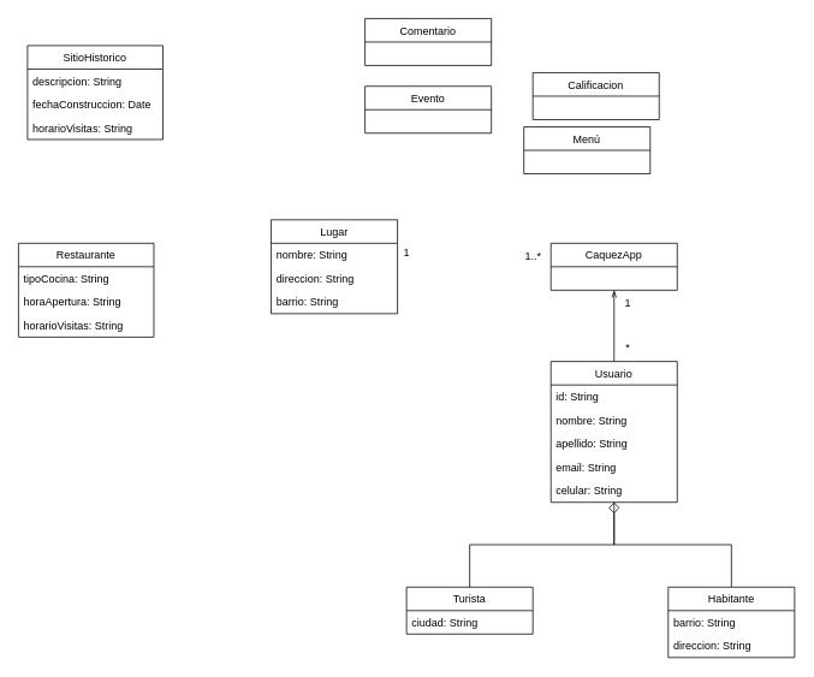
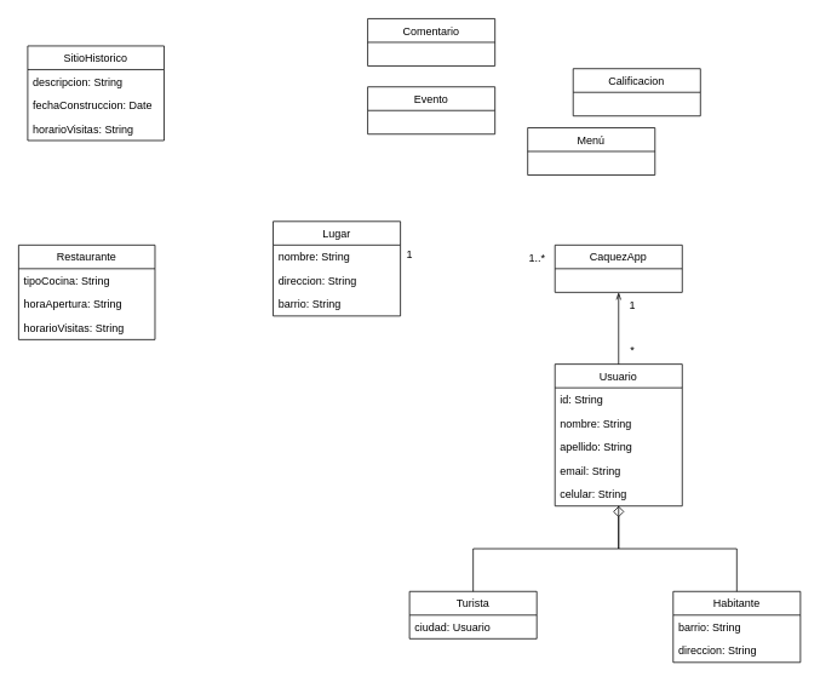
  <mxCell id="0" />
  <mxCell id="1" parent="0" />
  <mxCell id="2" value="CaquezApp" style="swimlane;fontStyle=0;childLayout=stackLayout;horizontal=1;startSize=26;fillColor=none;horizontalStack=0;resizeParent=1;resizeParentMax=0;resizeLast=0;collapsible=1;marginBottom=0;" vertex="1" parent="1"><mxGeometry x="610" y="269" width="140" height="52" as="geometry" /></mxCell>
  <mxCell id="3" style="edgeStyle=orthogonalEdgeStyle;rounded=0;orthogonalLoop=1;jettySize=auto;html=1;exitX=0.5;exitY=0;exitDx=0;exitDy=0;entryX=0.5;entryY=1;entryDx=0;entryDy=0;endArrow=openThin;endFill=0;" edge="1" parent="1" source="4" target="2"><mxGeometry relative="1" as="geometry" /></mxCell>
  <mxCell id="4" value="Usuario" style="swimlane;fontStyle=0;childLayout=stackLayout;horizontal=1;startSize=26;fillColor=none;horizontalStack=0;resizeParent=1;resizeParentMax=0;resizeLast=0;collapsible=1;marginBottom=0;" vertex="1" parent="1"><mxGeometry x="610" y="400" width="140" height="156" as="geometry" /></mxCell>
  <mxCell id="5" value="id: String" style="text;strokeColor=none;fillColor=none;align=left;verticalAlign=top;spacingLeft=4;spacingRight=4;overflow=hidden;rotatable=0;points=[[0,0.5],[1,0.5]];portConstraint=eastwest;" vertex="1" parent="4"><mxGeometry y="26" width="140" height="26" as="geometry" /></mxCell>
  <mxCell id="6" value="nombre: String" style="text;strokeColor=none;fillColor=none;align=left;verticalAlign=top;spacingLeft=4;spacingRight=4;overflow=hidden;rotatable=0;points=[[0,0.5],[1,0.5]];portConstraint=eastwest;" vertex="1" parent="4"><mxGeometry y="52" width="140" height="26" as="geometry" /></mxCell>
  <mxCell id="7" value="apellido: String" style="text;strokeColor=none;fillColor=none;align=left;verticalAlign=top;spacingLeft=4;spacingRight=4;overflow=hidden;rotatable=0;points=[[0,0.5],[1,0.5]];portConstraint=eastwest;" vertex="1" parent="4"><mxGeometry y="78" width="140" height="26" as="geometry" /></mxCell>
  <mxCell id="8" value="email: String" style="text;strokeColor=none;fillColor=none;align=left;verticalAlign=top;spacingLeft=4;spacingRight=4;overflow=hidden;rotatable=0;points=[[0,0.5],[1,0.5]];portConstraint=eastwest;" vertex="1" parent="4"><mxGeometry y="104" width="140" height="26" as="geometry" /></mxCell>
  <mxCell id="9" value="celular: String" style="text;strokeColor=none;fillColor=none;align=left;verticalAlign=top;spacingLeft=4;spacingRight=4;overflow=hidden;rotatable=0;points=[[0,0.5],[1,0.5]];portConstraint=eastwest;" vertex="1" parent="4"><mxGeometry y="130" width="140" height="26" as="geometry" /></mxCell>
  <mxCell id="10" style="endArrow=diamond;endSize=10;endFill=0;shadow=0;strokeWidth=1;rounded=0;edgeStyle=elbowEdgeStyle;elbow=vertical;exitX=0.5;exitY=0;exitDx=0;exitDy=0;" edge="1" parent="1" source="11" target="4"><mxGeometry relative="1" as="geometry" /></mxCell>
  <mxCell id="11" value="Turista" style="swimlane;fontStyle=0;childLayout=stackLayout;horizontal=1;startSize=26;fillColor=none;horizontalStack=0;resizeParent=1;resizeParentMax=0;resizeLast=0;collapsible=1;marginBottom=0;" vertex="1" parent="1"><mxGeometry x="450" y="650" width="140" height="52" as="geometry" /></mxCell>
- <mxCell id="12" value="ciudad: String" style="text;strokeColor=none;fillColor=none;align=left;verticalAlign=top;spacingLeft=4;spacingRight=4;overflow=hidden;rotatable=0;points=[[0,0.5],[1,0.5]];portConstraint=eastwest;" vertex="1" parent="11"><mxGeometry y="26" width="140" height="26" as="geometry" /></mxCell>
+ <mxCell id="12" value="ciudad: Usuario" style="text;strokeColor=none;fillColor=none;align=left;verticalAlign=top;spacingLeft=4;spacingRight=4;overflow=hidden;rotatable=0;points=[[0,0.5],[1,0.5]];portConstraint=eastwest;" vertex="1" parent="11"><mxGeometry y="26" width="140" height="26" as="geometry" /></mxCell>
  <mxCell id="13" value="Habitante" style="swimlane;fontStyle=0;childLayout=stackLayout;horizontal=1;startSize=26;fillColor=none;horizontalStack=0;resizeParent=1;resizeParentMax=0;resizeLast=0;collapsible=1;marginBottom=0;" vertex="1" parent="1"><mxGeometry x="740" y="650" width="140" height="78" as="geometry" /></mxCell>
  <mxCell id="14" value="barrio: String" style="text;strokeColor=none;fillColor=none;align=left;verticalAlign=top;spacingLeft=4;spacingRight=4;overflow=hidden;rotatable=0;points=[[0,0.5],[1,0.5]];portConstraint=eastwest;" vertex="1" parent="13"><mxGeometry y="26" width="140" height="26" as="geometry" /></mxCell>
  <mxCell id="15" value="direccion: String" style="text;strokeColor=none;fillColor=none;align=left;verticalAlign=top;spacingLeft=4;spacingRight=4;overflow=hidden;rotatable=0;points=[[0,0.5],[1,0.5]];portConstraint=eastwest;" vertex="1" parent="13"><mxGeometry y="52" width="140" height="26" as="geometry" /></mxCell>
  <mxCell id="16" value="" style="endArrow=none;endSize=10;endFill=0;shadow=0;strokeWidth=1;rounded=0;edgeStyle=elbowEdgeStyle;elbow=vertical;exitX=0.5;exitY=0;exitDx=0;exitDy=0;" edge="1" parent="1" source="13" target="4"><mxGeometry width="160" relative="1" as="geometry"><mxPoint x="790" y="668" as="sourcePoint" /><mxPoint x="680" y="566" as="targetPoint" /></mxGeometry></mxCell>
  <mxCell id="17" value="1" style="text;html=1;align=center;verticalAlign=middle;resizable=0;points=[];autosize=1;strokeColor=none;fillColor=none;" vertex="1" parent="1"><mxGeometry x="680" y="321" width="30" height="30" as="geometry" /></mxCell>
  <mxCell id="18" value="*" style="text;html=1;align=center;verticalAlign=middle;resizable=0;points=[];autosize=1;strokeColor=none;fillColor=none;" vertex="1" parent="1"><mxGeometry x="680" y="370" width="30" height="30" as="geometry" /></mxCell>
  <mxCell id="19" value="Lugar" style="swimlane;fontStyle=0;childLayout=stackLayout;horizontal=1;startSize=26;fillColor=none;horizontalStack=0;resizeParent=1;resizeParentMax=0;resizeLast=0;collapsible=1;marginBottom=0;" vertex="1" parent="1"><mxGeometry x="300" y="243" width="140" height="104" as="geometry" /></mxCell>
  <mxCell id="20" value="nombre: String" style="text;strokeColor=none;fillColor=none;align=left;verticalAlign=top;spacingLeft=4;spacingRight=4;overflow=hidden;rotatable=0;points=[[0,0.5],[1,0.5]];portConstraint=eastwest;" vertex="1" parent="19"><mxGeometry y="26" width="140" height="26" as="geometry" /></mxCell>
  <mxCell id="21" value="direccion: String" style="text;strokeColor=none;fillColor=none;align=left;verticalAlign=top;spacingLeft=4;spacingRight=4;overflow=hidden;rotatable=0;points=[[0,0.5],[1,0.5]];portConstraint=eastwest;" vertex="1" parent="19"><mxGeometry y="52" width="140" height="26" as="geometry" /></mxCell>
  <mxCell id="22" value="barrio: String" style="text;strokeColor=none;fillColor=none;align=left;verticalAlign=top;spacingLeft=4;spacingRight=4;overflow=hidden;rotatable=0;points=[[0,0.5],[1,0.5]];portConstraint=eastwest;" vertex="1" parent="19"><mxGeometry y="78" width="140" height="26" as="geometry" /></mxCell>
  <mxCell id="23" value="1" style="text;html=1;align=center;verticalAlign=middle;resizable=0;points=[];autosize=1;strokeColor=none;fillColor=none;" vertex="1" parent="1"><mxGeometry x="435" y="265" width="30" height="30" as="geometry" /></mxCell>
  <mxCell id="24" value="1..*" style="text;html=1;align=center;verticalAlign=middle;resizable=0;points=[];autosize=1;strokeColor=none;fillColor=none;" vertex="1" parent="1"><mxGeometry x="570" y="269" width="40" height="30" as="geometry" /></mxCell>
  <mxCell id="25" value="SitioHistorico" style="swimlane;fontStyle=0;childLayout=stackLayout;horizontal=1;startSize=26;fillColor=none;horizontalStack=0;resizeParent=1;resizeParentMax=0;resizeLast=0;collapsible=1;marginBottom=0;" vertex="1" parent="1"><mxGeometry x="30" y="50" width="150" height="104" as="geometry" /></mxCell>
  <mxCell id="26" value="descripcion: String" style="text;strokeColor=none;fillColor=none;align=left;verticalAlign=top;spacingLeft=4;spacingRight=4;overflow=hidden;rotatable=0;points=[[0,0.5],[1,0.5]];portConstraint=eastwest;" vertex="1" parent="25"><mxGeometry y="26" width="150" height="26" as="geometry" /></mxCell>
  <mxCell id="27" value="fechaConstruccion: Date" style="text;strokeColor=none;fillColor=none;align=left;verticalAlign=top;spacingLeft=4;spacingRight=4;overflow=hidden;rotatable=0;points=[[0,0.5],[1,0.5]];portConstraint=eastwest;" vertex="1" parent="25"><mxGeometry y="52" width="150" height="26" as="geometry" /></mxCell>
  <mxCell id="28" value="horarioVisitas: String" style="text;strokeColor=none;fillColor=none;align=left;verticalAlign=top;spacingLeft=4;spacingRight=4;overflow=hidden;rotatable=0;points=[[0,0.5],[1,0.5]];portConstraint=eastwest;" vertex="1" parent="25"><mxGeometry y="78" width="150" height="26" as="geometry" /></mxCell>
  <mxCell id="29" value="Comentario" style="swimlane;fontStyle=0;childLayout=stackLayout;horizontal=1;startSize=26;fillColor=none;horizontalStack=0;resizeParent=1;resizeParentMax=0;resizeLast=0;collapsible=1;marginBottom=0;" vertex="1" parent="1"><mxGeometry x="404" y="20" width="140" height="52" as="geometry" /></mxCell>
- <mxCell id="30" value="Calificacion" style="swimlane;fontStyle=0;childLayout=stackLayout;horizontal=1;startSize=26;fillColor=none;horizontalStack=0;resizeParent=1;resizeParentMax=0;resizeLast=0;collapsible=1;marginBottom=0;" vertex="1" parent="1"><mxGeometry x="590" y="80" width="140" height="52" as="geometry" /></mxCell>
+ <mxCell id="30" value="Calificacion" style="swimlane;fontStyle=0;childLayout=stackLayout;horizontal=1;startSize=26;fillColor=none;horizontalStack=0;resizeParent=1;resizeParentMax=0;resizeLast=0;collapsible=1;marginBottom=0;" vertex="1" parent="1"><mxGeometry x="630" y="75" width="140" height="52" as="geometry" /></mxCell>
  <mxCell id="31" value="Restaurante" style="swimlane;fontStyle=0;childLayout=stackLayout;horizontal=1;startSize=26;fillColor=none;horizontalStack=0;resizeParent=1;resizeParentMax=0;resizeLast=0;collapsible=1;marginBottom=0;" vertex="1" parent="1"><mxGeometry x="20" y="269" width="150" height="104" as="geometry" /></mxCell>
  <mxCell id="32" value="tipoCocina: String" style="text;strokeColor=none;fillColor=none;align=left;verticalAlign=top;spacingLeft=4;spacingRight=4;overflow=hidden;rotatable=0;points=[[0,0.5],[1,0.5]];portConstraint=eastwest;" vertex="1" parent="31"><mxGeometry y="26" width="150" height="26" as="geometry" /></mxCell>
  <mxCell id="33" value="horaApertura: String" style="text;strokeColor=none;fillColor=none;align=left;verticalAlign=top;spacingLeft=4;spacingRight=4;overflow=hidden;rotatable=0;points=[[0,0.5],[1,0.5]];portConstraint=eastwest;" vertex="1" parent="31"><mxGeometry y="52" width="150" height="26" as="geometry" /></mxCell>
  <mxCell id="34" value="horarioVisitas: String" style="text;strokeColor=none;fillColor=none;align=left;verticalAlign=top;spacingLeft=4;spacingRight=4;overflow=hidden;rotatable=0;points=[[0,0.5],[1,0.5]];portConstraint=eastwest;" vertex="1" parent="31"><mxGeometry y="78" width="150" height="26" as="geometry" /></mxCell>
  <mxCell id="35" value="Evento" style="swimlane;fontStyle=0;childLayout=stackLayout;horizontal=1;startSize=26;fillColor=none;horizontalStack=0;resizeParent=1;resizeParentMax=0;resizeLast=0;collapsible=1;marginBottom=0;" vertex="1" parent="1"><mxGeometry x="404" y="95" width="140" height="52" as="geometry" /></mxCell>
  <mxCell id="36" value="Menú" style="swimlane;fontStyle=0;childLayout=stackLayout;horizontal=1;startSize=26;fillColor=none;horizontalStack=0;resizeParent=1;resizeParentMax=0;resizeLast=0;collapsible=1;marginBottom=0;" vertex="1" parent="1"><mxGeometry x="580" y="140" width="140" height="52" as="geometry" /></mxCell>
